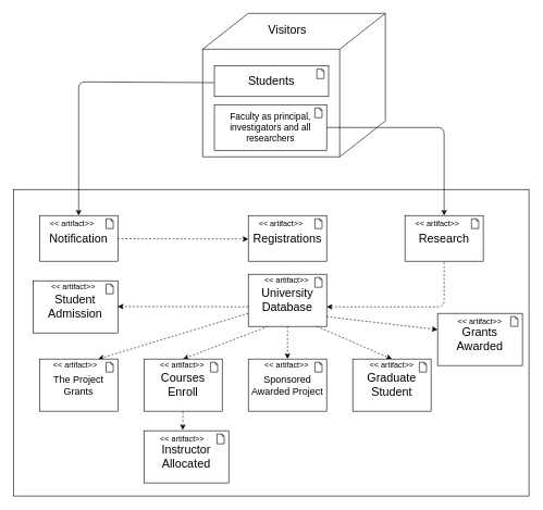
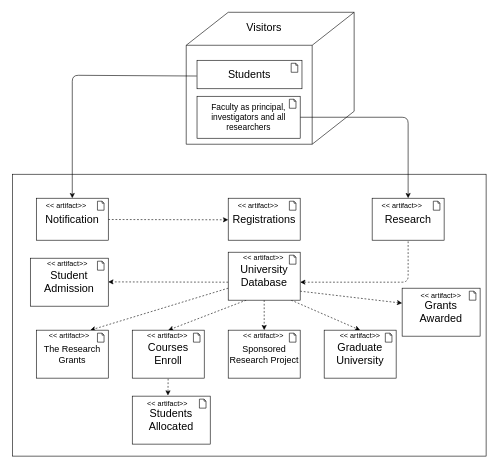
  <mxCell id="0" />
  <mxCell id="1" parent="0" />
  <mxCell id="2" value="" style="html=1;outlineConnect=0;whiteSpace=wrap;shape=mxgraph.archimate3.node;verticalAlign=middle;fontSize=17;allowArrows=1;" parent="1" vertex="1"><mxGeometry x="310" y="20" width="280" height="220" as="geometry" /></mxCell>
  <mxCell id="3" value="Visitors" style="text;html=1;strokeColor=none;fillColor=none;align=center;verticalAlign=middle;whiteSpace=wrap;rounded=0;fontSize=18;" parent="1" vertex="1"><mxGeometry x="405" y="35" width="70" height="20" as="geometry" /></mxCell>
  <mxCell id="4" value="" style="rounded=0;whiteSpace=wrap;html=1;strokeWidth=1;fontSize=18;" parent="1" vertex="1"><mxGeometry x="20" y="290" width="790" height="470" as="geometry" /></mxCell>
  <mxCell id="5" value="" style="endArrow=classic;html=1;fontSize=18;entryX=0.5;entryY=0;entryDx=0;entryDy=0;exitX=0;exitY=0.5;exitDx=0;exitDy=0;endFill=1;" parent="1" edge="1"><mxGeometry width="50" height="50" relative="1" as="geometry"><mxPoint x="327.5" y="126.25" as="sourcePoint" /><mxPoint x="120" y="330" as="targetPoint" /><Array as="points"><mxPoint x="120" y="125" /></Array></mxGeometry></mxCell>
  <mxCell id="6" value="" style="endArrow=classic;html=1;fontSize=18;entryX=0.5;entryY=0;entryDx=0;entryDy=0;exitX=1;exitY=0.5;exitDx=0;exitDy=0;endFill=1;" parent="1" edge="1"><mxGeometry width="50" height="50" relative="1" as="geometry"><mxPoint x="500" y="195" as="sourcePoint" /><mxPoint x="680" y="330" as="targetPoint" /><Array as="points"><mxPoint x="680" y="195" /></Array></mxGeometry></mxCell>
  <mxCell id="7" value="" style="endArrow=classic;html=1;fontSize=18;exitX=0;exitY=0.5;exitDx=0;exitDy=0;dashed=1;" parent="1" edge="1"><mxGeometry width="50" height="50" relative="1" as="geometry"><mxPoint x="180" y="365.5" as="sourcePoint" /><mxPoint x="380" y="366" as="targetPoint" /><Array as="points"><mxPoint x="180" y="365.5" /></Array></mxGeometry></mxCell>
  <mxCell id="8" value="" style="endArrow=classic;html=1;fontSize=18;entryX=1;entryY=0.5;entryDx=0;entryDy=0;dashed=1;" parent="1" edge="1"><mxGeometry width="50" height="50" relative="1" as="geometry"><mxPoint x="680" y="390" as="sourcePoint" /><mxPoint x="500" y="470" as="targetPoint" /><Array as="points"><mxPoint x="680" y="470" /></Array></mxGeometry></mxCell>
  <mxCell id="9" value="" style="endArrow=classic;html=1;fontSize=18;exitX=0;exitY=0.5;exitDx=0;exitDy=0;dashed=1;" parent="1" edge="1"><mxGeometry width="50" height="50" relative="1" as="geometry"><mxPoint x="380" y="470" as="sourcePoint" /><mxPoint x="180" y="469.5" as="targetPoint" /><Array as="points"><mxPoint x="180" y="469.5" /></Array></mxGeometry></mxCell>
  <mxCell id="10" value="" style="endArrow=classic;html=1;fontSize=18;entryX=0.75;entryY=0;entryDx=0;entryDy=0;dashed=1;" parent="1" edge="1"><mxGeometry width="50" height="50" relative="1" as="geometry"><mxPoint x="380" y="480" as="sourcePoint" /><mxPoint x="150" y="550" as="targetPoint" /><Array as="points" /></mxGeometry></mxCell>
  <mxCell id="11" value="" style="endArrow=classic;html=1;fontSize=18;exitX=0.25;exitY=1;exitDx=0;exitDy=0;dashed=1;" parent="1" edge="1"><mxGeometry width="50" height="50" relative="1" as="geometry"><mxPoint x="410" y="500" as="sourcePoint" /><mxPoint x="280" y="550" as="targetPoint" /><Array as="points"><mxPoint x="280" y="550" /></Array></mxGeometry></mxCell>
  <mxCell id="12" value="" style="endArrow=classic;html=1;fontSize=18;exitX=0.5;exitY=1;exitDx=0;exitDy=0;dashed=1;" parent="1" edge="1"><mxGeometry width="50" height="50" relative="1" as="geometry"><mxPoint x="440" y="500" as="sourcePoint" /><mxPoint x="440" y="550" as="targetPoint" /><Array as="points"><mxPoint x="440" y="550" /></Array></mxGeometry></mxCell>
  <mxCell id="13" value="" style="endArrow=classic;html=1;fontSize=18;exitX=0.25;exitY=1;exitDx=0;exitDy=0;entryX=0.5;entryY=0;entryDx=0;entryDy=0;dashed=1;" parent="1" edge="1"><mxGeometry width="50" height="50" relative="1" as="geometry"><mxPoint x="485" y="500" as="sourcePoint" /><mxPoint x="600" y="550" as="targetPoint" /><Array as="points" /></mxGeometry></mxCell>
  <mxCell id="14" value="" style="endArrow=classic;html=1;fontSize=18;exitX=0.25;exitY=1;exitDx=0;exitDy=0;entryX=0;entryY=0.5;entryDx=0;entryDy=0;dashed=1;" parent="1" edge="1"><mxGeometry width="50" height="50" relative="1" as="geometry"><mxPoint x="500" y="485" as="sourcePoint" /><mxPoint x="670" y="505" as="targetPoint" /><Array as="points" /></mxGeometry></mxCell>
  <mxCell id="15" value="" style="endArrow=classic;html=1;fontSize=18;dashed=1;" parent="1" edge="1"><mxGeometry width="50" height="50" relative="1" as="geometry"><mxPoint x="280" y="619" as="sourcePoint" /><mxPoint x="279.5" y="659" as="targetPoint" /><Array as="points"><mxPoint x="279.5" y="659" /></Array></mxGeometry></mxCell>
  <mxCell id="16" value="&lt;span style=&quot;font-size: 18px&quot;&gt;Notification&lt;/span&gt;" style="html=1;outlineConnect=0;whiteSpace=wrap;shape=mxgraph.archimate.application;appType=artifact" parent="1" vertex="1"><mxGeometry x="60" y="330" width="120" height="70" as="geometry" /></mxCell>
  <mxCell id="17" value="&lt;span style=&quot;font-size: 18px&quot;&gt;University Database&lt;/span&gt;" style="html=1;outlineConnect=0;whiteSpace=wrap;shape=mxgraph.archimate.application;appType=artifact" parent="1" vertex="1"><mxGeometry x="380" y="420" width="120" height="80" as="geometry" /></mxCell>
- <mxCell id="18" value="&lt;span style=&quot;font-size: 18px&quot;&gt;Instructor Allocated&lt;/span&gt;" style="html=1;outlineConnect=0;whiteSpace=wrap;shape=mxgraph.archimate.application;appType=artifact" parent="1" vertex="1"><mxGeometry x="220" y="660" width="130" height="80" as="geometry" /></mxCell>
- <mxCell id="19" value="&lt;font style=&quot;font-size: 15px&quot;&gt;The Project Grants&lt;/font&gt;" style="html=1;outlineConnect=0;whiteSpace=wrap;shape=mxgraph.archimate.application;appType=artifact" parent="1" vertex="1"><mxGeometry x="60" y="550" width="120" height="80" as="geometry" /></mxCell>
+ <mxCell id="18" value="&lt;span style=&quot;font-size: 18px&quot;&gt;Students Allocated&lt;/span&gt;" style="html=1;outlineConnect=0;whiteSpace=wrap;shape=mxgraph.archimate.application;appType=artifact" parent="1" vertex="1"><mxGeometry x="220" y="660" width="130" height="80" as="geometry" /></mxCell>
+ <mxCell id="19" value="&lt;font style=&quot;font-size: 15px&quot;&gt;The Research Grants&lt;/font&gt;" style="html=1;outlineConnect=0;whiteSpace=wrap;shape=mxgraph.archimate.application;appType=artifact" parent="1" vertex="1"><mxGeometry x="60" y="550" width="120" height="80" as="geometry" /></mxCell>
  <mxCell id="20" value="&lt;span style=&quot;font-size: 18px&quot;&gt;Courses Enroll&lt;/span&gt;" style="html=1;outlineConnect=0;whiteSpace=wrap;shape=mxgraph.archimate.application;appType=artifact" parent="1" vertex="1"><mxGeometry x="220" y="550" width="120" height="80" as="geometry" /></mxCell>
- <mxCell id="21" value="&lt;span style=&quot;font-size: 15px&quot;&gt;Sponsored Awarded Project&lt;/span&gt;" style="html=1;outlineConnect=0;whiteSpace=wrap;shape=mxgraph.archimate.application;appType=artifact" parent="1" vertex="1"><mxGeometry x="380" y="550" width="120" height="80" as="geometry" /></mxCell>
- <mxCell id="22" value="&lt;span style=&quot;font-size: 18px&quot;&gt;Graduate Student&lt;/span&gt;" style="html=1;outlineConnect=0;whiteSpace=wrap;shape=mxgraph.archimate.application;appType=artifact" parent="1" vertex="1"><mxGeometry x="540" y="550" width="120" height="80" as="geometry" /></mxCell>
+ <mxCell id="21" value="&lt;span style=&quot;font-size: 15px&quot;&gt;Sponsored Research Project&lt;/span&gt;" style="html=1;outlineConnect=0;whiteSpace=wrap;shape=mxgraph.archimate.application;appType=artifact" parent="1" vertex="1"><mxGeometry x="380" y="550" width="120" height="80" as="geometry" /></mxCell>
+ <mxCell id="22" value="&lt;span style=&quot;font-size: 18px&quot;&gt;Graduate University&lt;/span&gt;" style="html=1;outlineConnect=0;whiteSpace=wrap;shape=mxgraph.archimate.application;appType=artifact" parent="1" vertex="1"><mxGeometry x="540" y="550" width="120" height="80" as="geometry" /></mxCell>
  <mxCell id="23" value="&lt;span style=&quot;font-size: 18px&quot;&gt;Grants Awarded&lt;/span&gt;" style="html=1;outlineConnect=0;whiteSpace=wrap;shape=mxgraph.archimate.application;appType=artifact" parent="1" vertex="1"><mxGeometry x="670" y="480" width="130" height="80" as="geometry" /></mxCell>
  <mxCell id="24" value="&lt;span style=&quot;font-size: 18px&quot;&gt;Research&lt;/span&gt;" style="html=1;outlineConnect=0;whiteSpace=wrap;shape=mxgraph.archimate.application;appType=artifact" parent="1" vertex="1"><mxGeometry x="620" y="330" width="120" height="70" as="geometry" /></mxCell>
  <mxCell id="25" value="&lt;span style=&quot;font-size: 18px&quot;&gt;Registrations&lt;/span&gt;" style="html=1;outlineConnect=0;whiteSpace=wrap;shape=mxgraph.archimate.application;appType=artifact" parent="1" vertex="1"><mxGeometry x="380" y="330" width="120" height="70" as="geometry" /></mxCell>
  <mxCell id="26" value="&lt;span style=&quot;font-size: 18px&quot;&gt;Students&lt;/span&gt;" style="html=1;outlineConnect=0;whiteSpace=wrap;shape=mxgraph.archimate.application;appType=artifact" parent="1" vertex="1"><mxGeometry x="328" y="100" width="175" height="47.5" as="geometry" /></mxCell>
  <mxCell id="27" value="&lt;font style=&quot;font-size: 14px&quot;&gt;Faculty as principal, investigators and all researchers&lt;/font&gt;" style="html=1;outlineConnect=0;whiteSpace=wrap;shape=mxgraph.archimate.application;appType=artifact" parent="1" vertex="1"><mxGeometry x="328" y="160" width="172" height="70" as="geometry" /></mxCell>
  <mxCell id="28" value="&lt;span style=&quot;font-size: 18px&quot;&gt;Student Admission&lt;/span&gt;" style="html=1;outlineConnect=0;whiteSpace=wrap;shape=mxgraph.archimate.application;appType=artifact" parent="1" vertex="1"><mxGeometry x="50" y="430" width="130" height="80" as="geometry" /></mxCell>
  <mxCell id="29" value="&amp;lt;&amp;lt; artifact&amp;gt;&amp;gt;" style="text;html=1;strokeColor=none;fillColor=none;align=center;verticalAlign=middle;whiteSpace=wrap;rounded=0;" vertex="1" parent="1"><mxGeometry x="70" y="340" width="80" height="5" as="geometry" /></mxCell>
  <mxCell id="30" value="&amp;lt;&amp;lt; artifact&amp;gt;&amp;gt;" style="text;html=1;strokeColor=none;fillColor=none;align=center;verticalAlign=middle;whiteSpace=wrap;rounded=0;" vertex="1" parent="1"><mxGeometry x="390" y="340" width="80" height="5" as="geometry" /></mxCell>
  <mxCell id="31" value="&amp;lt;&amp;lt; artifact&amp;gt;&amp;gt;" style="text;html=1;strokeColor=none;fillColor=none;align=center;verticalAlign=middle;whiteSpace=wrap;rounded=0;" vertex="1" parent="1"><mxGeometry x="630" y="340" width="80" height="5" as="geometry" /></mxCell>
  <mxCell id="32" value="&amp;lt;&amp;lt; artifact&amp;gt;&amp;gt;" style="text;html=1;strokeColor=none;fillColor=none;align=center;verticalAlign=middle;whiteSpace=wrap;rounded=0;" vertex="1" parent="1"><mxGeometry x="72" y="437" width="80" height="5" as="geometry" /></mxCell>
  <mxCell id="33" value="&amp;lt;&amp;lt; artifact&amp;gt;&amp;gt;" style="text;html=1;strokeColor=none;fillColor=none;align=center;verticalAlign=middle;whiteSpace=wrap;rounded=0;" vertex="1" parent="1"><mxGeometry x="399" y="426" width="80" height="5" as="geometry" /></mxCell>
  <mxCell id="34" value="&amp;lt;&amp;lt; artifact&amp;gt;&amp;gt;" style="text;html=1;strokeColor=none;fillColor=none;align=center;verticalAlign=middle;whiteSpace=wrap;rounded=0;" vertex="1" parent="1"><mxGeometry x="75" y="557" width="80" height="5" as="geometry" /></mxCell>
  <mxCell id="35" value="&amp;lt;&amp;lt; artifact&amp;gt;&amp;gt;" style="text;html=1;strokeColor=none;fillColor=none;align=center;verticalAlign=middle;whiteSpace=wrap;rounded=0;" vertex="1" parent="1"><mxGeometry x="239" y="557" width="80" height="5" as="geometry" /></mxCell>
  <mxCell id="36" value="&amp;lt;&amp;lt; artifact&amp;gt;&amp;gt;" style="text;html=1;strokeColor=none;fillColor=none;align=center;verticalAlign=middle;whiteSpace=wrap;rounded=0;" vertex="1" parent="1"><mxGeometry x="399" y="557" width="80" height="5" as="geometry" /></mxCell>
  <mxCell id="37" value="&amp;lt;&amp;lt; artifact&amp;gt;&amp;gt;" style="text;html=1;strokeColor=none;fillColor=none;align=center;verticalAlign=middle;whiteSpace=wrap;rounded=0;" vertex="1" parent="1"><mxGeometry x="560" y="557" width="80" height="5" as="geometry" /></mxCell>
  <mxCell id="38" value="&amp;lt;&amp;lt; artifact&amp;gt;&amp;gt;" style="text;html=1;strokeColor=none;fillColor=none;align=center;verticalAlign=middle;whiteSpace=wrap;rounded=0;" vertex="1" parent="1"><mxGeometry x="239" y="670" width="80" height="5" as="geometry" /></mxCell>
  <mxCell id="39" value="&amp;lt;&amp;lt; artifact&amp;gt;&amp;gt;" style="text;html=1;strokeColor=none;fillColor=none;align=center;verticalAlign=middle;whiteSpace=wrap;rounded=0;" vertex="1" parent="1"><mxGeometry x="695" y="490" width="80" height="5" as="geometry" /></mxCell>
